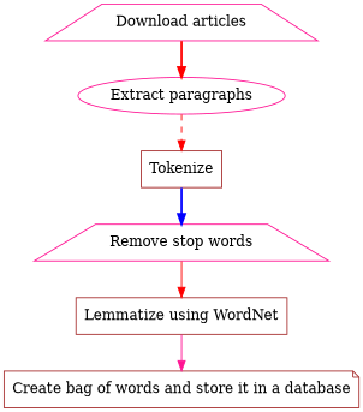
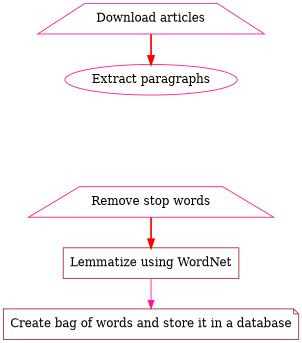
  digraph {
    node [color=deeppink shape=trapezium]
    edge [color=red style=bold]
    n1 [label="Download articles"]
    n2 [label="Extract paragraphs" shape=ellipse]
-   n3 [color=brown label=Tokenize shape=box]
    n4 [label="Remove stop words"]
    n5 [color=brown label="Lemmatize using WordNet" shape=box]
    n6 [color=brown label="Create bag of words and store it in a database" shape=note]
    n1 -> n2
-   n2 -> n3 [style=dashed]
-   n3 -> n4 [color=blue]
-   n4 -> n5 [style=solid]
+   n4 -> n5
    n5 -> n6 [color=deeppink style=solid]
  }
